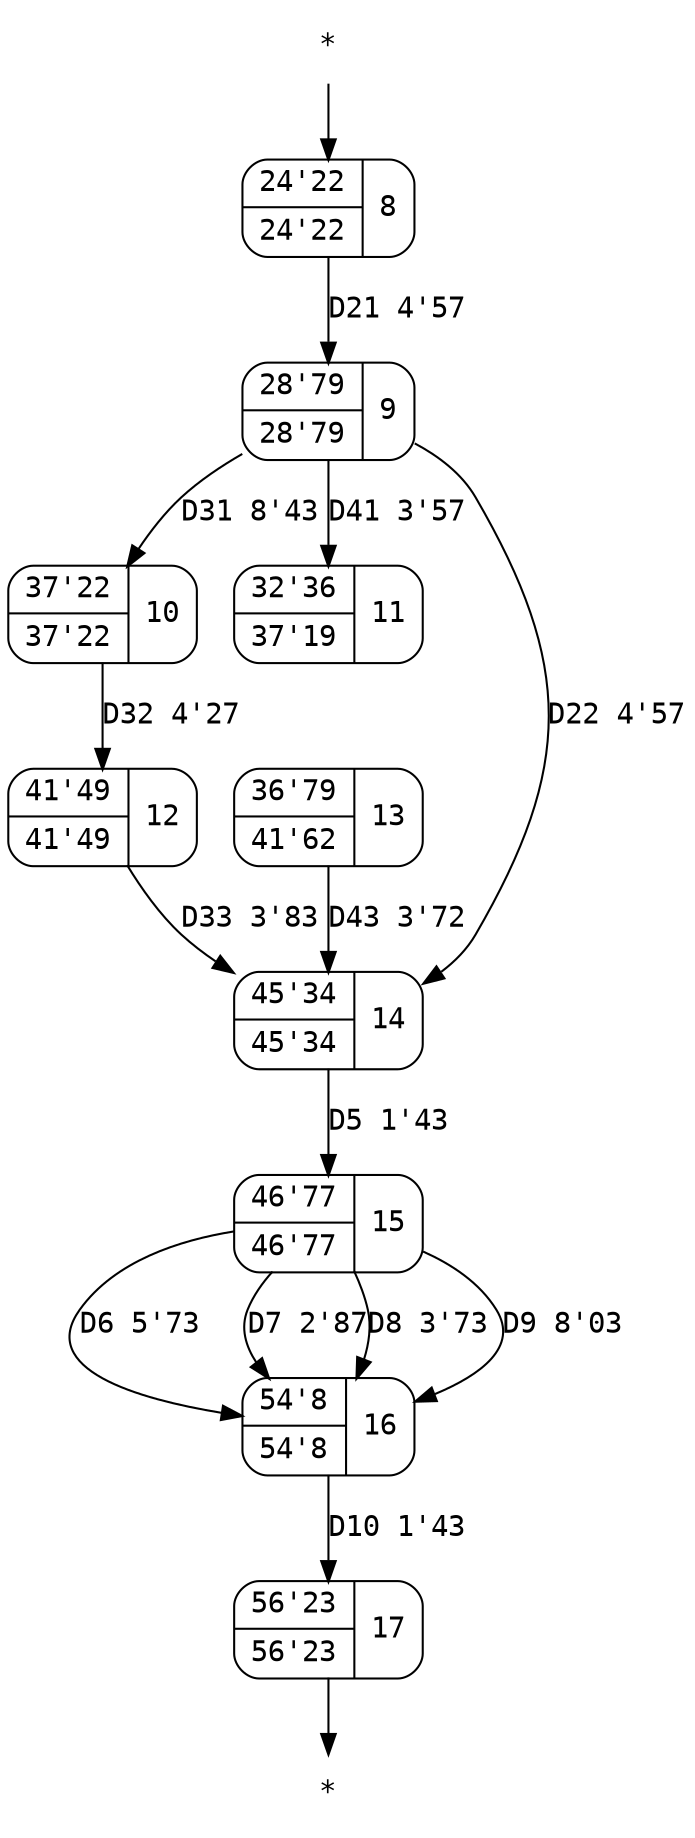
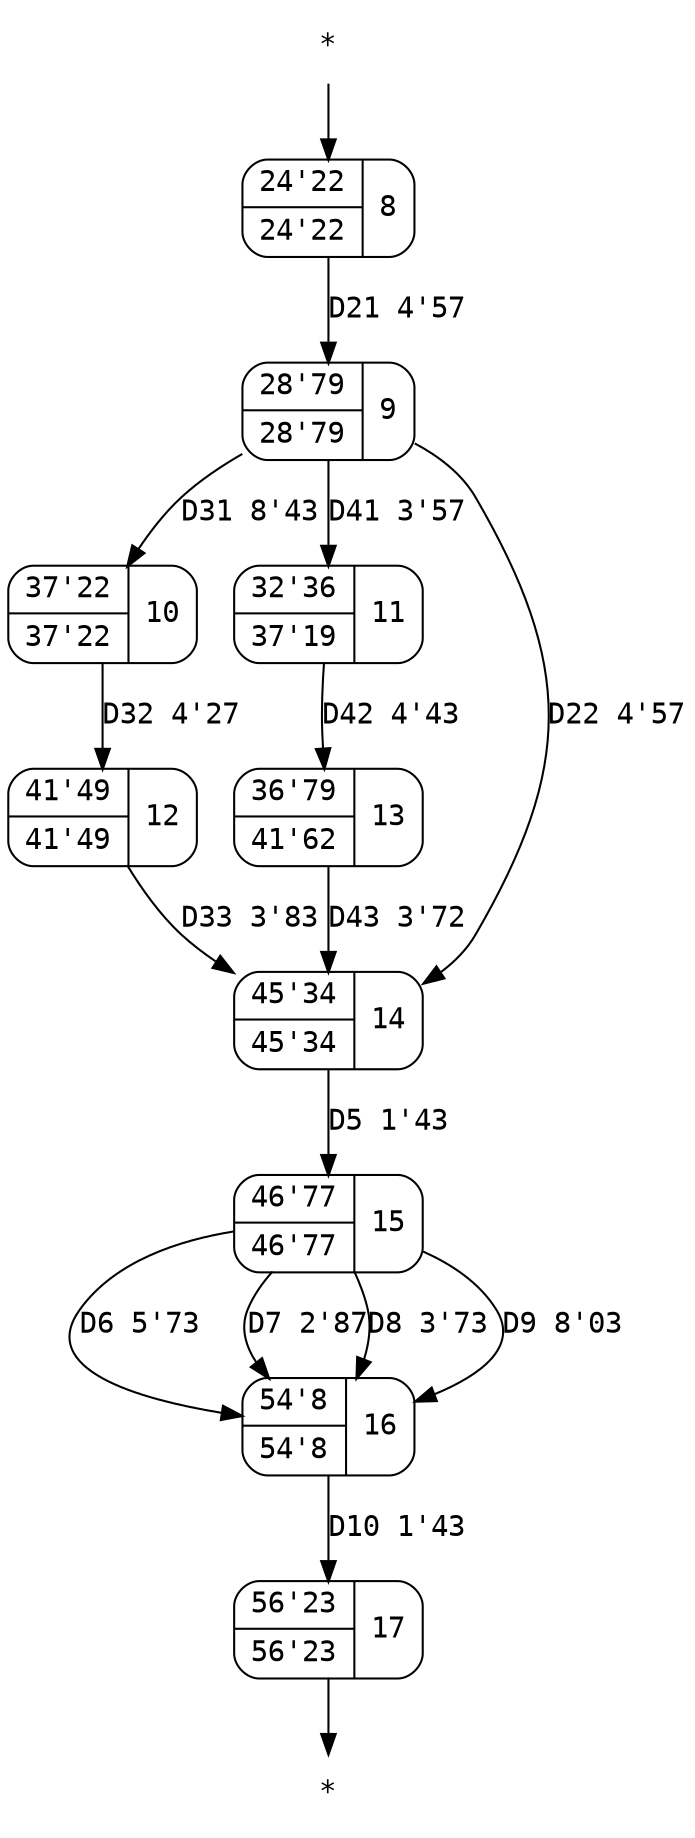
  digraph {
    rankdir=TB
    fontname="DejaVu Sans Mono"
    node [shape=record style=rounded fontname="DejaVu Sans Mono"]
    edge [fontname="DejaVu Sans Mono"]
    n1 [label="*" shape=plaintext]
    n2 [label="{ 24'22 | 24'22 } | 8"]
    n3 [label="*" shape=plaintext]
    n4 [label="{ 28'79 | 28'79 } | 9"]
    n5 [label="{ 37'22 | 37'22 } | 10"]
    n6 [label="{ 32'36 | 37'19 } | 11"]
    n7 [label="{ 45'34 | 45'34 } | 14"]
    n8 [label="{ 41'49 | 41'49 } | 12"]
    n9 [label="{ 36'79 | 41'62 } | 13"]
    n10 [label="{ 46'77 | 46'77 } | 15"]
    n11 [label="{ 54'8 | 54'8 } | 16"]
    n12 [label="{ 56'23 | 56'23 } | 17"]
    n1 -> n2
    n2 -> n4 [label="D21 4'57"]
    n4 -> n5 [label="D31 8'43"]
    n4 -> n6 [label="D41 3'57"]
    n4 -> n7 [label="D22 4'57"]
    n5 -> n8 [label="D32 4'27"]
+   n6 -> n9 [label="D42 4'43"]
    n7 -> n10 [label="D5 1'43"]
    n8 -> n7 [label="D33 3'83"]
    n9 -> n7 [label="D43 3'72"]
    n10 -> n11 [label="D6 5'73"]
    n10 -> n11 [label="D7 2'87"]
    n10 -> n11 [label="D8 3'73"]
    n10 -> n11 [label="D9 8'03"]
    n11 -> n12 [label="D10 1'43"]
    n12 -> n3
  }
